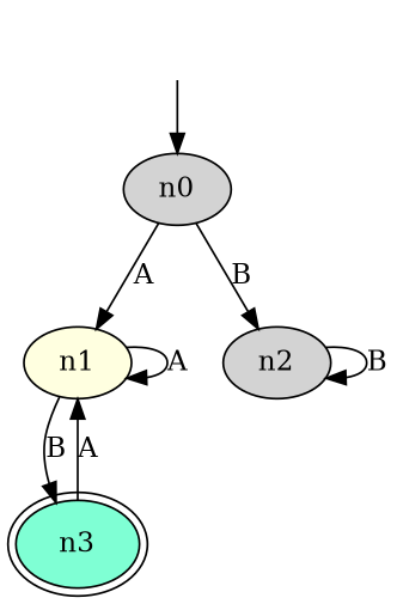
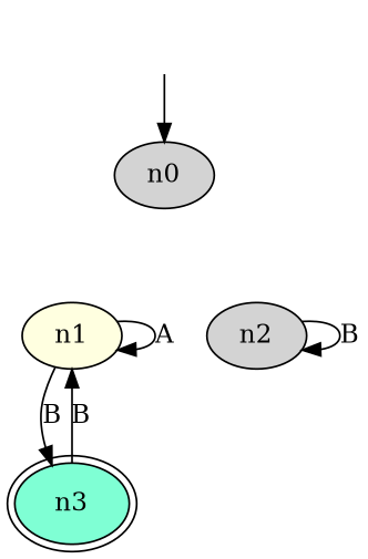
  digraph {
    rankdir=TB
    node [style=filled fillcolor=lightgrey]
    n999999 [style=invis fillcolor=""]
    n0
    n1 [fillcolor=lightyellow]
    n2
    n3 [fillcolor=aquamarine peripheries=2]
    n999999 -> n0
-   n0 -> n1 [label=A]
-   n0 -> n2 [label=B]
    n1 -> n1 [label=A]
    n1 -> n3 [label=B]
    n2 -> n2 [label=B]
-   n3 -> n1 [label=A]
+   n3 -> n1 [label=B]
  }
